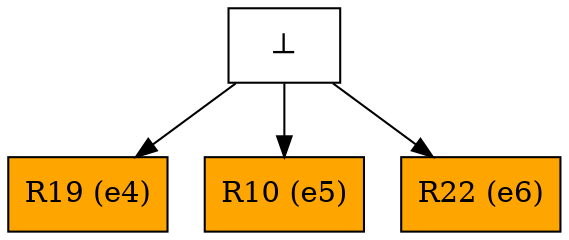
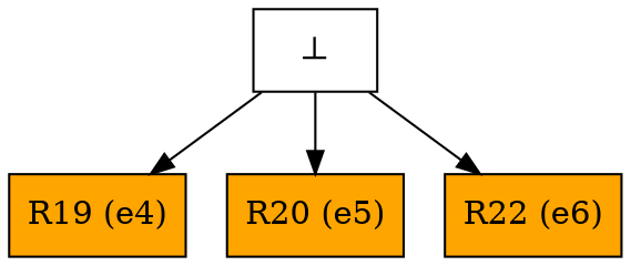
  digraph {
    node [fillcolor=orange shape=box style=filled color=black]
    n1 [fillcolor=white label="⊥" color=""]
    n2 [label="R19 (e4)"]
-   n3 [label="R10 (e5)"]
+   n3 [label="R20 (e5)"]
    n4 [label="R22 (e6)"]
    n1 -> n2
    n1 -> n3
    n1 -> n4
  }
